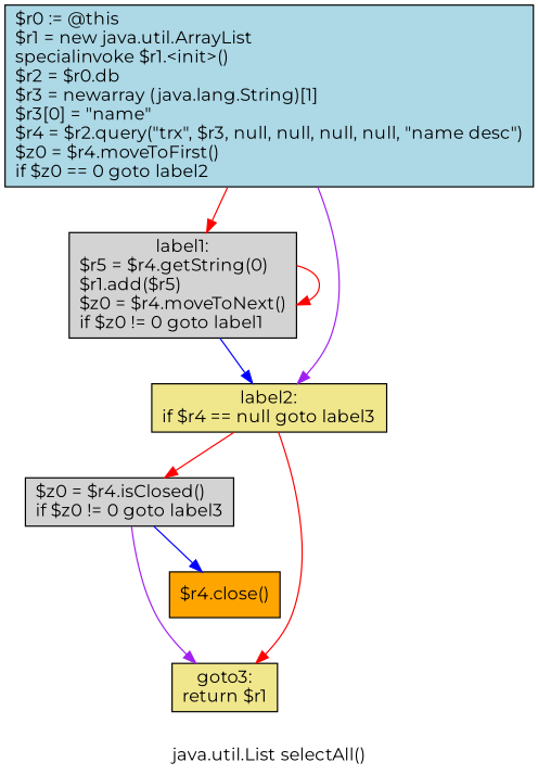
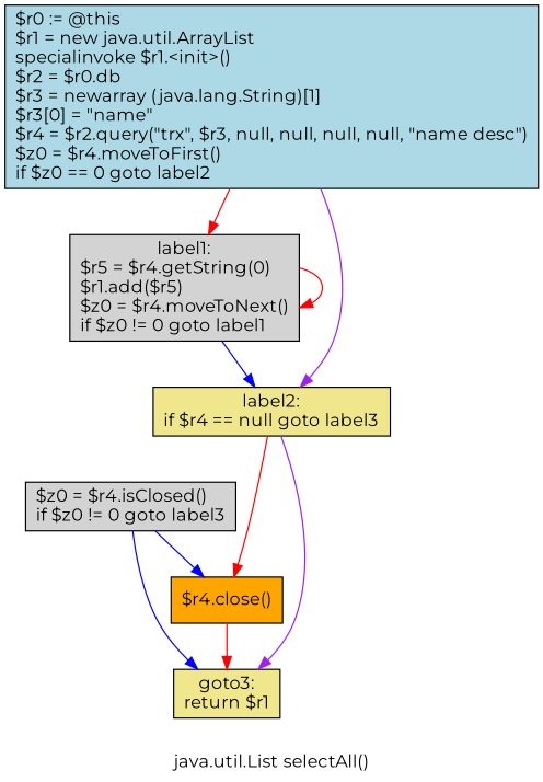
  digraph {
    fontname=Montserrat
    label="java.util.List selectAll()"
    node [fillcolor=lightgrey fontname=Montserrat shape=box style=filled]
    edge [color=red fontname=Montserrat]
    n1 [fillcolor=lightblue label="$r0 := @this\l$r1 = new java.util.ArrayList\lspecialinvoke $r1.<init>()\l$r2 = $r0.db\l$r3 = newarray (java.lang.String)[1]\l$r3[0] = \"name\"\l$r4 = $r2.query(\"trx\", $r3, null, null, null, null, \"name desc\")\l$z0 = $r4.moveToFirst()\lif $z0 == 0 goto label2\l"]
    n2 [label="label1:\n$r5 = $r4.getString(0)\l$r1.add($r5)\l$z0 = $r4.moveToNext()\lif $z0 != 0 goto label1\l"]
    n3 [fillcolor=khaki label="label2:\nif $r4 == null goto label3\l"]
    n4 [label="$z0 = $r4.isClosed()\lif $z0 != 0 goto label3\l"]
    n5 [fillcolor=khaki label="goto3:\nreturn $r1\l"]
    n6 [fillcolor=orange label="$r4.close()\l"]
    n1 -> n2
    n1 -> n3 [color=purple]
    n2 -> n2
    n2 -> n3 [color=blue]
-   n3 -> n4
-   n3 -> n5
-   n4 -> n5 [color=purple]
+   n3 -> n6
+   n3 -> n5 [color=purple]
+   n4 -> n5 [color=blue]
    n4 -> n6 [color=blue]
+   n6 -> n5
  }
